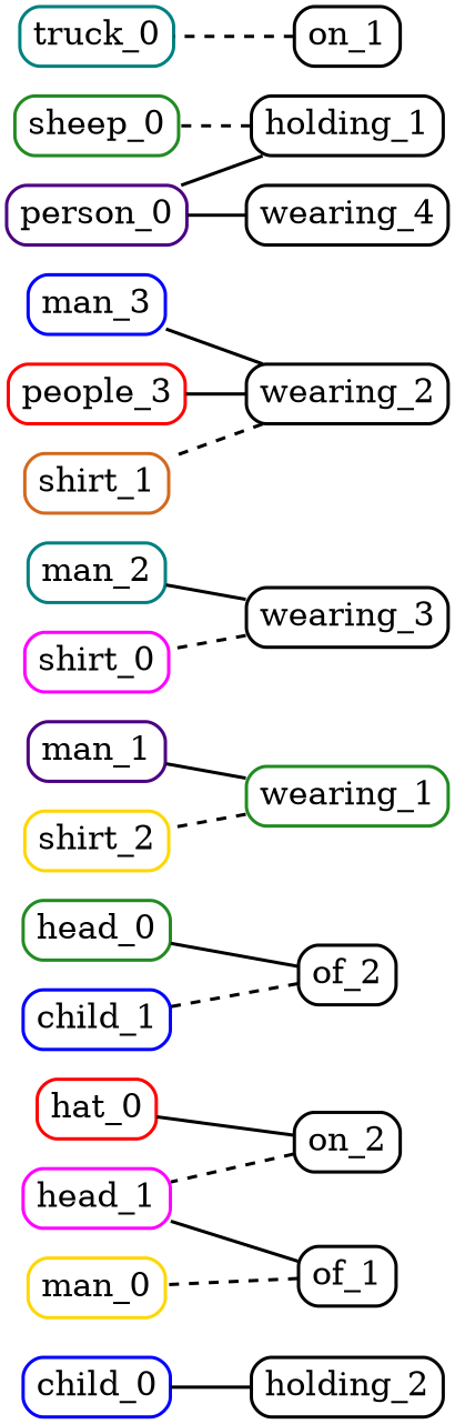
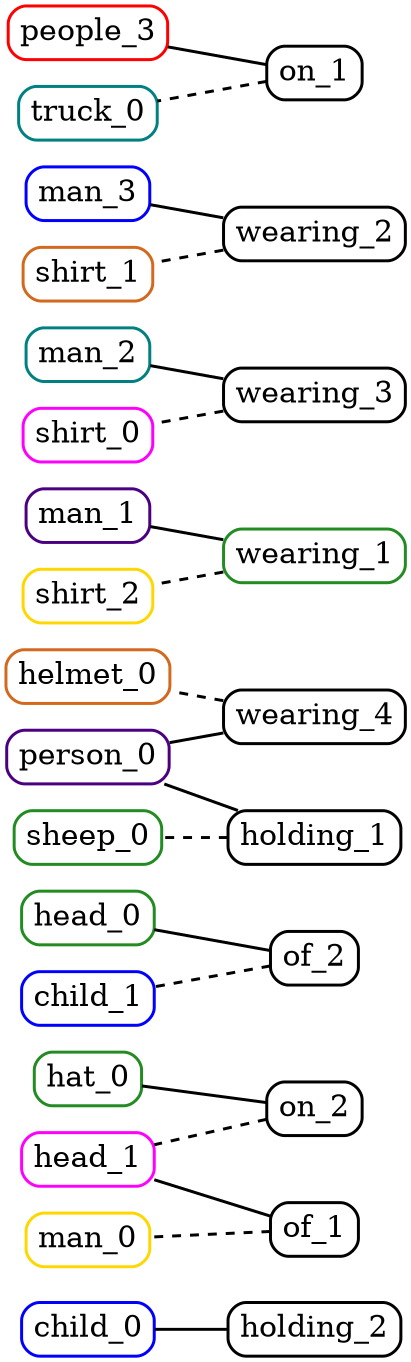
  digraph {
    rankdir=RL
    node [fontsize=20 penwidth=2 shape=box style=rounded]
    edge [arrowhead=none constraint=true penwidth=2]
    n1 [color=blue label=child_0]
-   n2 [color=red label=hat_0]
+   n2 [color=forestgreen label=hat_0]
    n3 [color=forestgreen label=head_0]
    n4 [color=magenta label=head_1]
+   n5 [color=chocolate label=helmet_0]
    n6 [color=gold label=man_0]
    n7 [color=indigo label=man_1]
    n8 [color=teal label=man_2]
    n9 [color=blue label=man_3]
    n10 [color=red label=people_3]
    n11 [color=forestgreen label=sheep_0]
    n12 [color=magenta label=shirt_0]
    n13 [color=chocolate label=shirt_1]
    n14 [color=gold label=shirt_2]
    n15 [color=indigo label=person_0]
    n16 [color=teal label=truck_0]
    n17 [color=blue label=child_1]
    n18 [color=forestgreen label=wearing_1]
    n19 [label=wearing_2]
    n20 [label=wearing_3]
    n21 [label=holding_1]
    n22 [label=on_1]
    n23 [label=wearing_4]
    n24 [label=holding_2]
    n25 [label=of_1]
    n26 [label=on_2]
    n27 [label=of_2]
    n18 -> n7
    n18 -> n14 [style=dashed]
    n19 -> n9
    n19 -> n13 [style=dashed]
    n20 -> n8
    n20 -> n12 [style=dashed]
    n21 -> n11 [style=dashed]
    n21 -> n15
-   n19 -> n10
+   n22 -> n10
    n22 -> n16 [style=dashed]
+   n23 -> n5 [style=dashed]
    n23 -> n15
    n24 -> n1
    n25 -> n4
    n25 -> n6 [style=dashed]
    n26 -> n2
    n26 -> n4 [style=dashed]
    n27 -> n3
    n27 -> n17 [style=dashed]
  }
